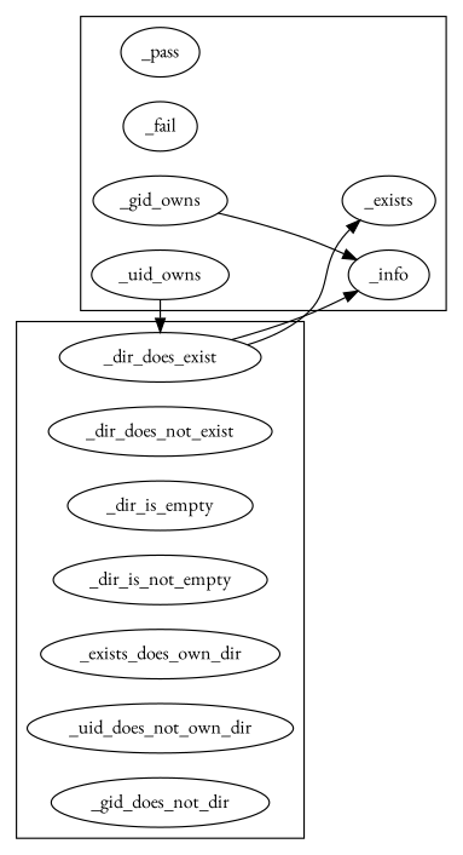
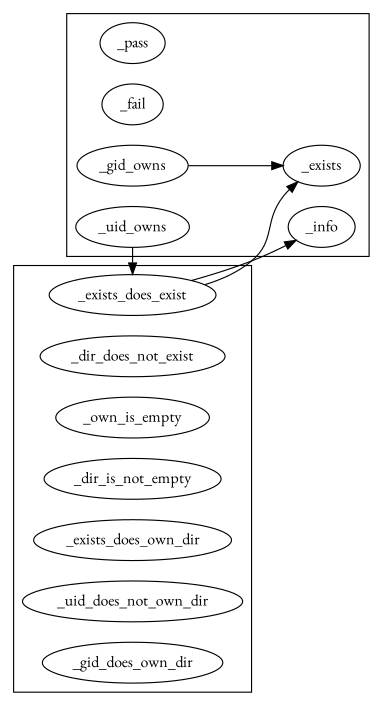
  digraph {
    fontname="EB Garamond"
    rankdir=LR
    node [fontname="EB Garamond"]
    edge [fontname="EB Garamond"]
    _pass
    _fail
    _info
    _exists
    _uid_owns
    _gid_owns
-   _dir_does_exist
+   _dir_does_exist [label=_exists_does_exist]
    _dir_does_not_exist
-   _dir_is_empty
+   _dir_is_empty [label=_own_is_empty]
    _dir_is_not_empty
    n11 [label=_exists_does_own_dir]
    _uid_does_not_own_dir
-   _gid_does_own_dir [label=_gid_does_not_dir]
+   _gid_does_own_dir
    subgraph cluster_1 {
      _pass
      _fail
      _info
      _exists
      _uid_owns
      _gid_owns
    }
    subgraph cluster_2 {
      _dir_does_exist
      _dir_does_not_exist
      _dir_is_empty
      _dir_is_not_empty
      n11
      _uid_does_not_own_dir
      _gid_does_own_dir
    }
    _uid_owns -> _dir_does_exist
-   _gid_owns -> _info
+   _gid_owns -> _exists
    _dir_does_exist -> _info
    _dir_does_exist -> _exists
  }
